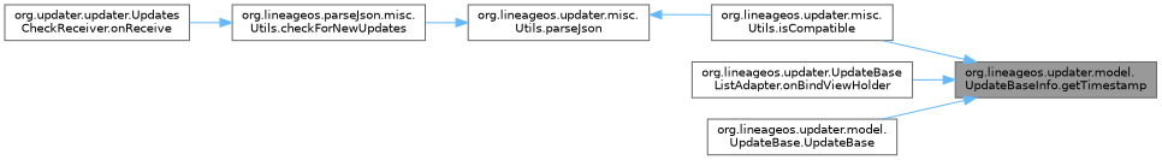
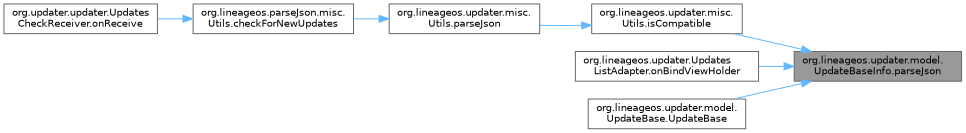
  digraph {
    rankdir=RL
    node [color=grey40 fillcolor=white fontname=Helvetica fontsize=10 shape=box style=filled]
    edge [color=steelblue1 dir=back fontname=Helvetica fontsize=10 labelfontname=Helvetica labelfontsize=10 style=solid]
-   n1 [color=gray40 fillcolor=grey60 fontcolor=black height=0.2 label="org.lineageos.updater.model.\lUpdateBaseInfo.getTimestamp" width=0.4]
+   n1 [color=gray40 fillcolor=grey60 fontcolor=black height=0.2 label="org.lineageos.updater.model.\lUpdateBaseInfo.parseJson" width=0.4]
    n2 [height=0.2 label="org.lineageos.updater.misc.\lUtils.isCompatible" width=0.4]
-   n3 [height=0.2 label="org.lineageos.updater.UpdateBase\lListAdapter.onBindViewHolder" width=0.4]
+   n3 [height=0.2 label="org.lineageos.updater.Updates\lListAdapter.onBindViewHolder" width=0.4]
    n4 [height=0.2 label="org.lineageos.updater.model.\lUpdateBase.UpdateBase" width=0.4]
    n5 [height=0.2 label="org.lineageos.updater.misc.\lUtils.parseJson" width=0.4]
    n6 [height=0.2 label="org.lineageos.parseJson.misc.\lUtils.checkForNewUpdates" width=0.4]
    n7 [height=0.2 label="org.updater.updater.Updates\lCheckReceiver.onReceive" width=0.4]
    n1 -> n2
    n1 -> n3
    n1 -> n4
-   n5 -> n2
+   n2 -> n5
    n5 -> n6
    n6 -> n7
  }
